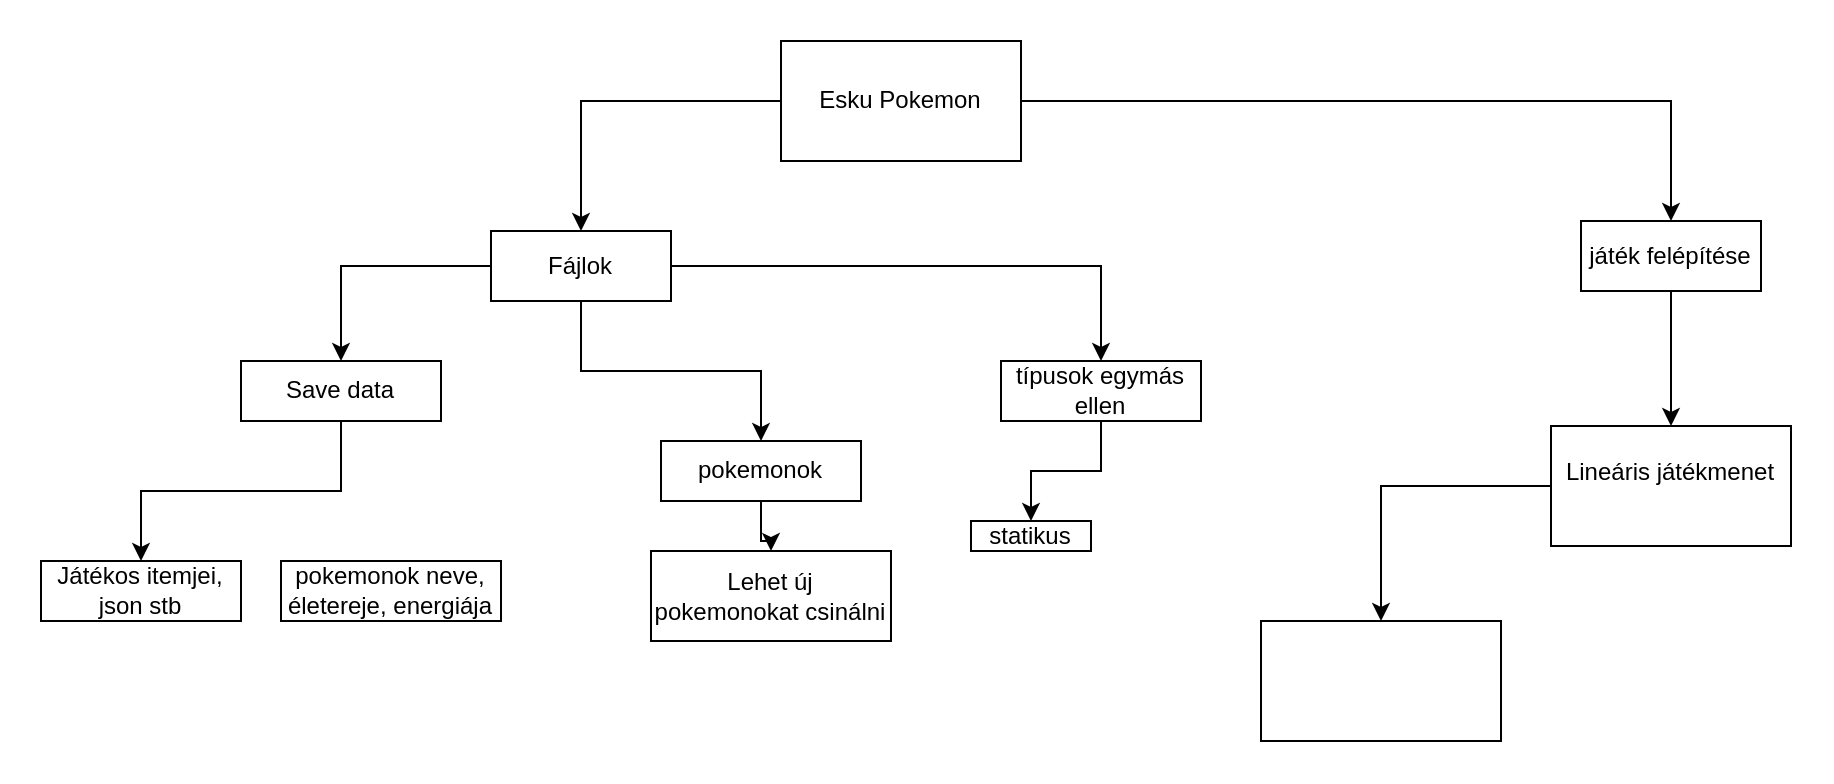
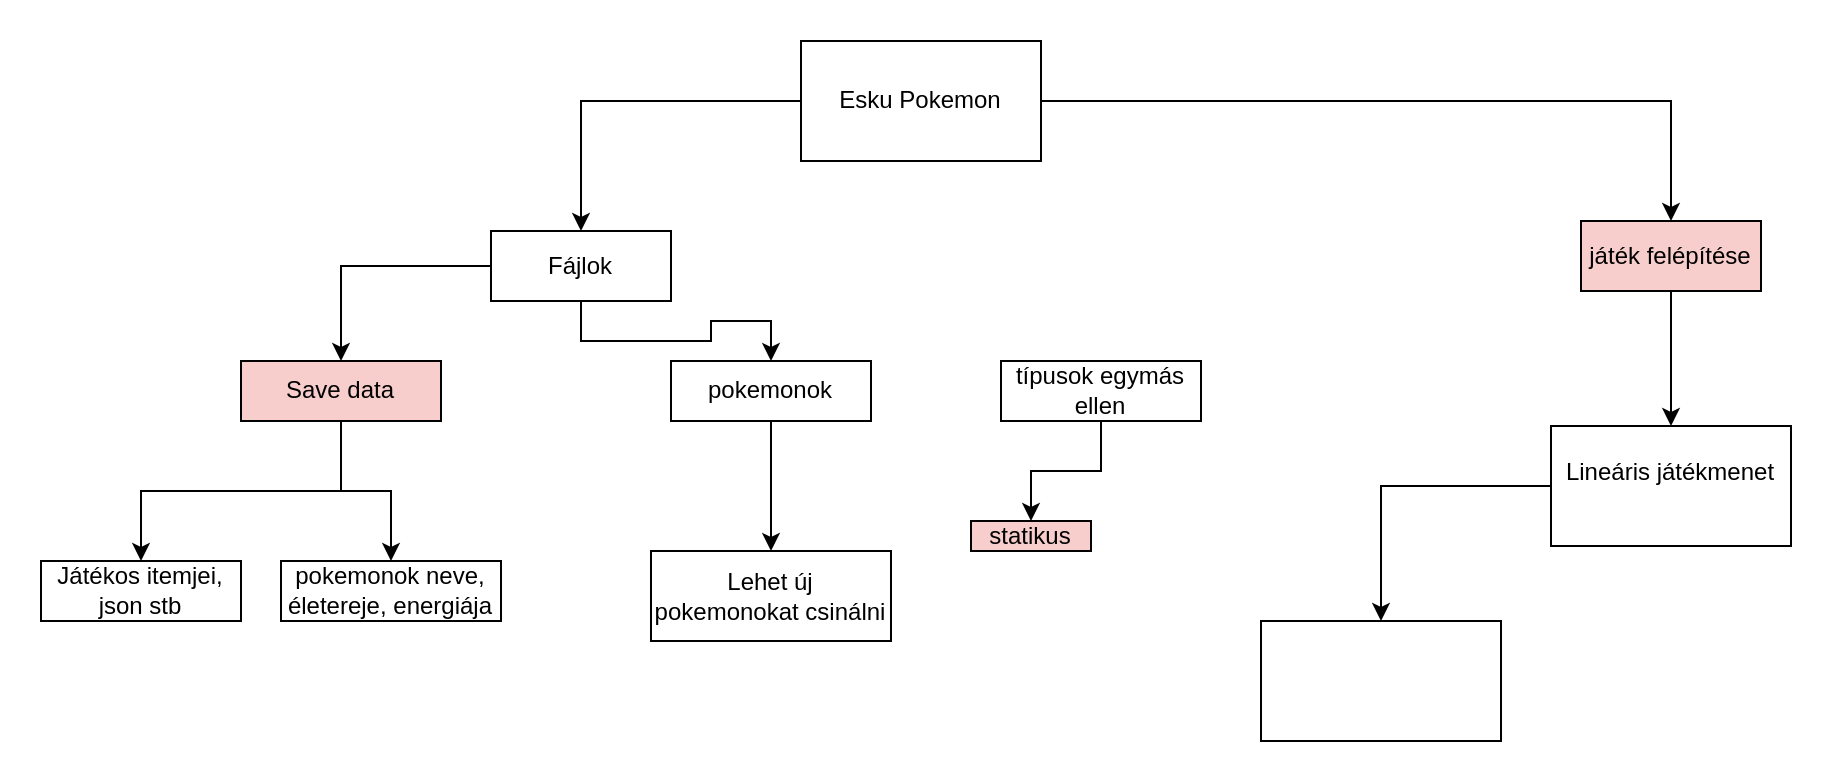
  <mxCell id="0" />
  <mxCell id="1" parent="0" />
  <mxCell id="2" style="edgeStyle=orthogonalEdgeStyle;rounded=0;orthogonalLoop=1;jettySize=auto;html=1;entryX=0.5;entryY=0;entryDx=0;entryDy=0;" edge="1" parent="1" source="5" target="11"><mxGeometry relative="1" as="geometry" /></mxCell>
  <mxCell id="3" style="edgeStyle=orthogonalEdgeStyle;rounded=0;orthogonalLoop=1;jettySize=auto;html=1;entryX=0.5;entryY=0;entryDx=0;entryDy=0;" edge="1" parent="1" source="5" target="13"><mxGeometry relative="1" as="geometry" /></mxCell>
- <mxCell id="4" style="edgeStyle=orthogonalEdgeStyle;rounded=0;orthogonalLoop=1;jettySize=auto;html=1;entryX=0.5;entryY=0;entryDx=0;entryDy=0;" edge="1" parent="1" source="5" target="15"><mxGeometry relative="1" as="geometry" /></mxCell>
  <mxCell id="5" value="Fájlok" style="rounded=0;whiteSpace=wrap;html=1;" parent="1" vertex="1"><mxGeometry x="245" y="115" width="90" height="35" as="geometry" /></mxCell>
  <mxCell id="6" style="edgeStyle=orthogonalEdgeStyle;rounded=0;orthogonalLoop=1;jettySize=auto;html=1;entryX=0.5;entryY=0;entryDx=0;entryDy=0;" edge="1" parent="1" source="8" target="17"><mxGeometry relative="1" as="geometry" /></mxCell>
  <mxCell id="7" style="edgeStyle=orthogonalEdgeStyle;rounded=0;orthogonalLoop=1;jettySize=auto;html=1;entryX=0.5;entryY=0;entryDx=0;entryDy=0;" edge="1" parent="1" source="8" target="5"><mxGeometry relative="1" as="geometry" /></mxCell>
- <mxCell id="8" value="Esku Pokemon" style="rounded=0;whiteSpace=wrap;html=1;" parent="1" vertex="1"><mxGeometry x="390" y="20" width="120" height="60" as="geometry" /></mxCell>
+ <mxCell id="8" value="Esku Pokemon" style="rounded=0;whiteSpace=wrap;html=1;" parent="1" vertex="1"><mxGeometry x="400" y="20" width="120" height="60" as="geometry" /></mxCell>
  <mxCell id="9" style="edgeStyle=orthogonalEdgeStyle;rounded=0;orthogonalLoop=1;jettySize=auto;html=1;entryX=0.5;entryY=0;entryDx=0;entryDy=0;" edge="1" parent="1" source="11" target="18"><mxGeometry relative="1" as="geometry" /></mxCell>
- <mxCell id="11" value="Save data" style="rounded=0;whiteSpace=wrap;html=1;" vertex="1" parent="1"><mxGeometry x="120" y="180" width="100" height="30" as="geometry" /></mxCell>
+ <mxCell id="10" style="edgeStyle=orthogonalEdgeStyle;rounded=0;orthogonalLoop=1;jettySize=auto;html=1;entryX=0.5;entryY=0;entryDx=0;entryDy=0;" edge="1" parent="1" source="11" target="19"><mxGeometry relative="1" as="geometry" /></mxCell>
+ <mxCell id="11" value="Save data" style="rounded=0;whiteSpace=wrap;html=1;fillColor=#f8cecc;" vertex="1" parent="1"><mxGeometry x="120" y="180" width="100" height="30" as="geometry" /></mxCell>
  <mxCell id="12" value="" style="edgeStyle=orthogonalEdgeStyle;rounded=0;orthogonalLoop=1;jettySize=auto;html=1;" edge="1" parent="1" source="13" target="23"><mxGeometry relative="1" as="geometry" /></mxCell>
- <mxCell id="13" value="pokemonok" style="rounded=0;whiteSpace=wrap;html=1;" vertex="1" parent="1"><mxGeometry x="330" y="220" width="100" height="30" as="geometry" /></mxCell>
+ <mxCell id="13" value="pokemonok" style="rounded=0;whiteSpace=wrap;html=1;" vertex="1" parent="1"><mxGeometry x="335" y="180" width="100" height="30" as="geometry" /></mxCell>
  <mxCell id="14" value="" style="edgeStyle=orthogonalEdgeStyle;rounded=0;orthogonalLoop=1;jettySize=auto;html=1;" edge="1" parent="1" source="15" target="24"><mxGeometry relative="1" as="geometry" /></mxCell>
  <mxCell id="15" value="típusok egymás ellen" style="rounded=0;whiteSpace=wrap;html=1;" vertex="1" parent="1"><mxGeometry x="500" y="180" width="100" height="30" as="geometry" /></mxCell>
  <mxCell id="16" value="" style="edgeStyle=orthogonalEdgeStyle;rounded=0;orthogonalLoop=1;jettySize=auto;html=1;" edge="1" parent="1" source="17" target="21"><mxGeometry relative="1" as="geometry" /></mxCell>
- <mxCell id="17" value="játék felépítése" style="rounded=0;whiteSpace=wrap;html=1;" vertex="1" parent="1"><mxGeometry x="790" y="110" width="90" height="35" as="geometry" /></mxCell>
+ <mxCell id="17" value="játék felépítése" style="rounded=0;whiteSpace=wrap;html=1;fillColor=#f8cecc;" vertex="1" parent="1"><mxGeometry x="790" y="110" width="90" height="35" as="geometry" /></mxCell>
  <mxCell id="18" value="Játékos itemjei, json stb" style="rounded=0;whiteSpace=wrap;html=1;" vertex="1" parent="1"><mxGeometry x="20" y="280" width="100" height="30" as="geometry" /></mxCell>
  <mxCell id="19" value="pokemonok neve, életereje, energiája" style="rounded=0;whiteSpace=wrap;html=1;" vertex="1" parent="1"><mxGeometry x="140" y="280" width="110" height="30" as="geometry" /></mxCell>
  <mxCell id="20" value="" style="edgeStyle=orthogonalEdgeStyle;rounded=0;orthogonalLoop=1;jettySize=auto;html=1;" edge="1" parent="1" source="21" target="22"><mxGeometry relative="1" as="geometry" /></mxCell>
  <mxCell id="21" value="Lineáris játékmenet&lt;div&gt;&lt;br&gt;&lt;/div&gt;" style="whiteSpace=wrap;html=1;rounded=0;" vertex="1" parent="1"><mxGeometry x="775" y="212.5" width="120" height="60" as="geometry" /></mxCell>
  <mxCell id="22" value="" style="whiteSpace=wrap;html=1;rounded=0;" vertex="1" parent="1"><mxGeometry x="630" y="310" width="120" height="60" as="geometry" /></mxCell>
  <mxCell id="23" value="Lehet új pokemonokat csinálni" style="whiteSpace=wrap;html=1;rounded=0;" vertex="1" parent="1"><mxGeometry x="325" y="275" width="120" height="45" as="geometry" /></mxCell>
- <mxCell id="24" value="statikus" style="whiteSpace=wrap;html=1;rounded=0;" vertex="1" parent="1"><mxGeometry x="485" y="260" width="60" height="15" as="geometry" /></mxCell>
+ <mxCell id="24" value="statikus" style="whiteSpace=wrap;html=1;rounded=0;fillColor=#f8cecc;" vertex="1" parent="1"><mxGeometry x="485" y="260" width="60" height="15" as="geometry" /></mxCell>
